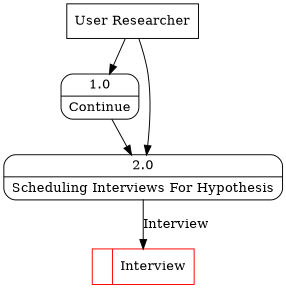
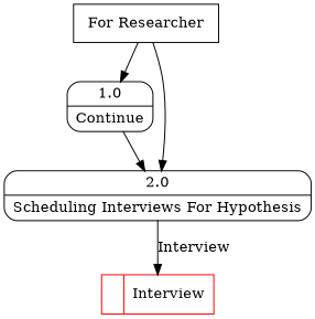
  digraph {
    node [shape=Mrecord]
    n1 [color=red label="<f0>  |<f1> Interview " shape=record]
-   n2 [label="User Researcher" shape=box]
+   n2 [label="For Researcher" shape=box]
    n3 [label="{<f0> 1.0|<f1> Continue }"]
    n4 [label="{<f0> 2.0|<f1> Scheduling Interviews For Hypothesis }"]
    n2 -> n3
    n2 -> n4
    n3 -> n4
    n4 -> n1 [label=Interview]
  }
